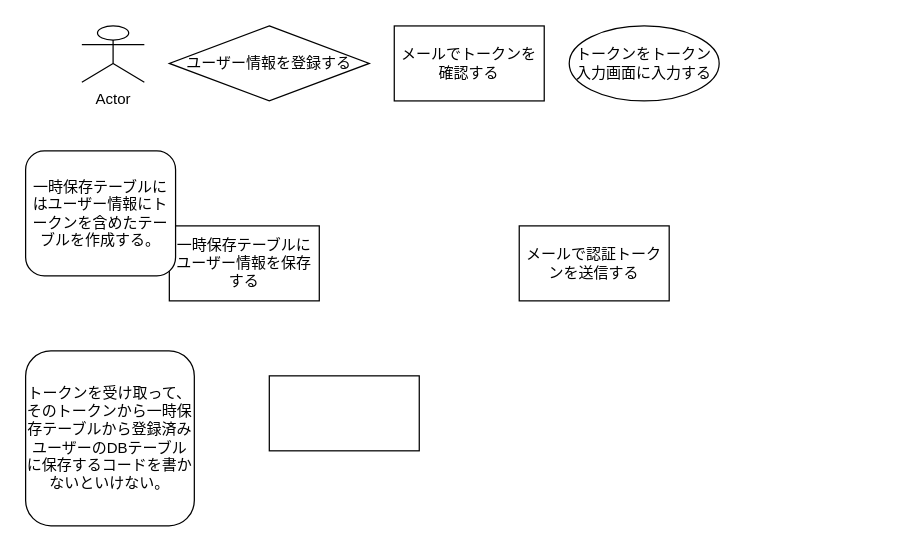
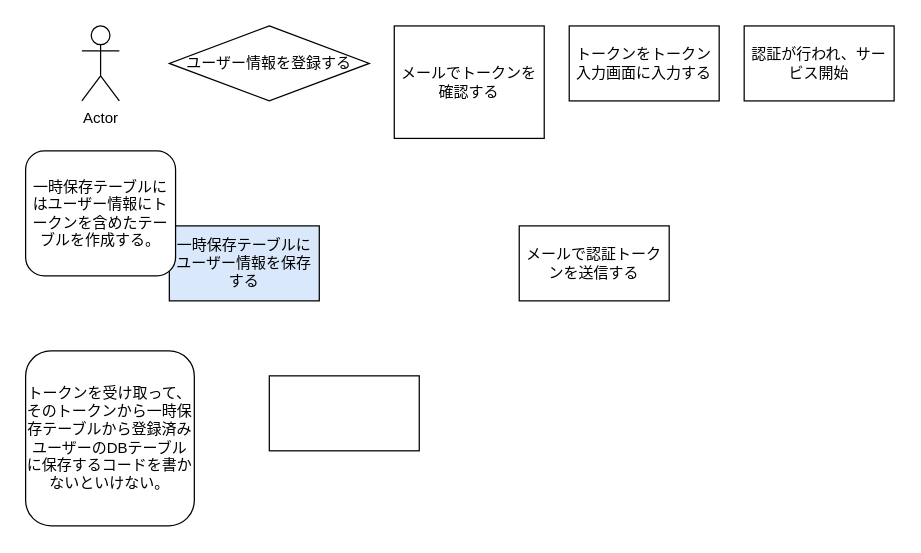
  <mxCell id="0" />
  <mxCell id="1" parent="0" />
- <mxCell id="2" value="Actor" style="shape=umlActor;verticalLabelPosition=bottom;verticalAlign=top;html=1;outlineConnect=0;" parent="1" vertex="1"><mxGeometry x="65" y="20" width="50" height="45" as="geometry" /></mxCell>
+ <mxCell id="2" value="Actor" style="shape=umlActor;verticalLabelPosition=bottom;verticalAlign=top;html=1;outlineConnect=0;" parent="1" vertex="1"><mxGeometry x="65" y="20" width="30" height="60" as="geometry" /></mxCell>
  <mxCell id="3" value="ユーザー情報を登録する" style="rhombus;whiteSpace=wrap;html=1;" parent="1" vertex="1"><mxGeometry x="135" y="20" width="160" height="60" as="geometry" /></mxCell>
- <mxCell id="4" value="一時保存テーブルにユーザー情報を保存する" style="rounded=0;whiteSpace=wrap;html=1;" vertex="1" parent="1"><mxGeometry x="135" y="180" width="120" height="60" as="geometry" /></mxCell>
- <mxCell id="5" value="メールでトークンを確認する" style="rounded=0;whiteSpace=wrap;html=1;" vertex="1" parent="1"><mxGeometry x="315" y="20" width="120" height="60" as="geometry" /></mxCell>
+ <mxCell id="4" value="一時保存テーブルにユーザー情報を保存する" style="rounded=0;whiteSpace=wrap;html=1;fillColor=#dae8fc;" vertex="1" parent="1"><mxGeometry x="135" y="180" width="120" height="60" as="geometry" /></mxCell>
+ <mxCell id="5" value="メールでトークンを確認する" style="rounded=0;whiteSpace=wrap;html=1;" vertex="1" parent="1"><mxGeometry x="315" y="20" width="120" height="90" as="geometry" /></mxCell>
  <mxCell id="6" value="メールで認証トークンを送信する" style="rounded=0;whiteSpace=wrap;html=1;" vertex="1" parent="1"><mxGeometry x="415" y="180" width="120" height="60" as="geometry" /></mxCell>
  <mxCell id="7" value="" style="rounded=0;whiteSpace=wrap;html=1;" vertex="1" parent="1"><mxGeometry x="215" y="300" width="120" height="60" as="geometry" /></mxCell>
- <mxCell id="8" value="トークンをトークン入力画面に入力する" style="ellipse;whiteSpace=wrap;html=1;" vertex="1" parent="1"><mxGeometry x="455" y="20" width="120" height="60" as="geometry" /></mxCell>
+ <mxCell id="8" value="トークンをトークン入力画面に入力する" style="rounded=0;whiteSpace=wrap;html=1;" vertex="1" parent="1"><mxGeometry x="455" y="20" width="120" height="60" as="geometry" /></mxCell>
+ <mxCell id="9" value="認証が行われ、サービス開始" style="rounded=0;whiteSpace=wrap;html=1;" vertex="1" parent="1"><mxGeometry x="595" y="20" width="120" height="60" as="geometry" /></mxCell>
  <mxCell id="10" value="一時保存テーブルにはユーザー情報にトークンを含めたテーブルを作成する。" style="rounded=1;whiteSpace=wrap;html=1;" vertex="1" parent="1"><mxGeometry x="20" y="120" width="120" height="100" as="geometry" /></mxCell>
  <mxCell id="11" value="トークンを受け取って、そのトークンから一時保存テーブルから登録済みユーザーのDBテーブルに保存するコードを書かないといけない。" style="rounded=1;whiteSpace=wrap;html=1;" vertex="1" parent="1"><mxGeometry x="20" y="280" width="135" height="140" as="geometry" /></mxCell>
